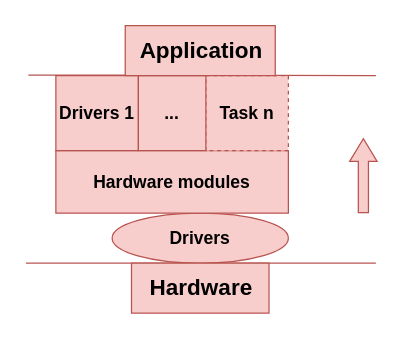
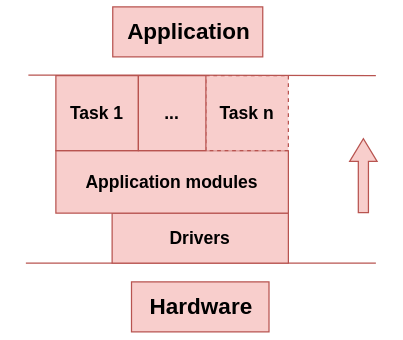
  <mxCell id="0" />
  <mxCell id="1" parent="0" />
  <mxCell id="2" value="" style="endArrow=none;html=1;rounded=0;fillColor=#f8cecc;strokeColor=#b85450;" edge="1" parent="1"><mxGeometry width="50" height="50" relative="1" as="geometry"><mxPoint x="20" y="210" as="sourcePoint" /><mxPoint x="300" y="210" as="targetPoint" /></mxGeometry></mxCell>
- <mxCell id="3" value="&lt;font style=&quot;font-size: 14px;&quot;&gt;&lt;b&gt;Drivers&lt;/b&gt;&lt;/font&gt;" style="ellipse;whiteSpace=wrap;html=1;fillColor=#f8cecc;strokeColor=#b85450;" vertex="1" parent="1"><mxGeometry x="89" y="170" width="141" height="40" as="geometry" /></mxCell>
- <mxCell id="4" value="&lt;font style=&quot;font-size: 14px;&quot;&gt;&lt;b&gt;Hardware modules&lt;/b&gt;&lt;/font&gt;" style="rounded=0;whiteSpace=wrap;html=1;fillColor=#f8cecc;strokeColor=#b85450;" vertex="1" parent="1"><mxGeometry x="44" y="120" width="186" height="50" as="geometry" /></mxCell>
- <mxCell id="5" value="&lt;font style=&quot;font-size: 14px;&quot;&gt;&lt;b&gt;Drivers 1&lt;/b&gt;&lt;/font&gt;" style="rounded=0;whiteSpace=wrap;html=1;fillColor=#f8cecc;strokeColor=#b85450;" vertex="1" parent="1"><mxGeometry x="44" y="60" width="66" height="60" as="geometry" /></mxCell>
+ <mxCell id="3" value="&lt;font style=&quot;font-size: 14px;&quot;&gt;&lt;b&gt;Drivers&lt;/b&gt;&lt;/font&gt;" style="rounded=0;whiteSpace=wrap;html=1;fillColor=#f8cecc;strokeColor=#b85450;" vertex="1" parent="1"><mxGeometry x="89" y="170" width="141" height="40" as="geometry" /></mxCell>
+ <mxCell id="4" value="&lt;font style=&quot;font-size: 14px;&quot;&gt;&lt;b&gt;Application modules&lt;/b&gt;&lt;/font&gt;" style="rounded=0;whiteSpace=wrap;html=1;fillColor=#f8cecc;strokeColor=#b85450;" vertex="1" parent="1"><mxGeometry x="44" y="120" width="186" height="50" as="geometry" /></mxCell>
+ <mxCell id="5" value="&lt;font style=&quot;font-size: 14px;&quot;&gt;&lt;b&gt;Task 1&lt;/b&gt;&lt;/font&gt;" style="rounded=0;whiteSpace=wrap;html=1;fillColor=#f8cecc;strokeColor=#b85450;" vertex="1" parent="1"><mxGeometry x="44" y="60" width="66" height="60" as="geometry" /></mxCell>
  <mxCell id="6" value="&lt;font style=&quot;font-size: 14px;&quot;&gt;&lt;b&gt;Task n&lt;/b&gt;&lt;/font&gt;" style="rounded=0;whiteSpace=wrap;html=1;fillStyle=auto;fillColor=#f8cecc;strokeColor=#b85450;dashed=1;" vertex="1" parent="1"><mxGeometry x="164" y="60" width="66" height="60" as="geometry" /></mxCell>
  <mxCell id="7" value="&lt;font style=&quot;font-size: 14px;&quot;&gt;&lt;b&gt;...&lt;/b&gt;&lt;/font&gt;" style="rounded=0;whiteSpace=wrap;html=1;fillColor=#f8cecc;strokeColor=#b85450;" vertex="1" parent="1"><mxGeometry x="110" y="60" width="54" height="60" as="geometry" /></mxCell>
  <mxCell id="8" value="" style="endArrow=none;html=1;rounded=0;fontColor=#FF9999;fillColor=#f8cecc;strokeColor=#b85450;" edge="1" parent="1"><mxGeometry width="50" height="50" relative="1" as="geometry"><mxPoint x="22" y="59.6" as="sourcePoint" /><mxPoint x="300" y="60" as="targetPoint" /><Array as="points"><mxPoint x="132" y="59.6" /></Array></mxGeometry></mxCell>
- <mxCell id="9" value="&lt;b&gt;&lt;font style=&quot;font-size: 18px;&quot;&gt;Application&lt;br&gt;&lt;/font&gt;&lt;/b&gt;" style="text;html=1;align=center;verticalAlign=middle;resizable=0;points=[];autosize=1;strokeColor=#b85450;fillColor=#f8cecc;" vertex="1" parent="1"><mxGeometry x="99.5" y="20" width="120" height="40" as="geometry" /></mxCell>
+ <mxCell id="9" value="&lt;b&gt;&lt;font style=&quot;font-size: 18px;&quot;&gt;Application&lt;br&gt;&lt;/font&gt;&lt;/b&gt;" style="text;html=1;align=center;verticalAlign=middle;resizable=0;points=[];autosize=1;strokeColor=#b85450;fillColor=#f8cecc;" vertex="1" parent="1"><mxGeometry x="89.5" y="5" width="120" height="40" as="geometry" /></mxCell>
  <mxCell id="10" value="" style="shape=flexArrow;endArrow=classic;html=1;rounded=0;endWidth=12.857;endSize=5.729;width=8.095;fillColor=#f8cecc;strokeColor=#b85450;" edge="1" parent="1"><mxGeometry width="50" height="50" relative="1" as="geometry"><mxPoint x="290" y="170" as="sourcePoint" /><mxPoint x="290" y="110" as="targetPoint" /></mxGeometry></mxCell>
- <mxCell id="11" value="&lt;b&gt;&lt;font style=&quot;font-size: 18px;&quot;&gt;Hardware&lt;br&gt;&lt;/font&gt;&lt;/b&gt;" style="text;html=1;align=center;verticalAlign=middle;resizable=0;points=[];autosize=1;strokeColor=#b85450;fillColor=#f8cecc;" vertex="1" parent="1"><mxGeometry x="104.5" y="210" width="110" height="40" as="geometry" /></mxCell>
+ <mxCell id="11" value="&lt;b&gt;&lt;font style=&quot;font-size: 18px;&quot;&gt;Hardware&lt;br&gt;&lt;/font&gt;&lt;/b&gt;" style="text;html=1;align=center;verticalAlign=middle;resizable=0;points=[];autosize=1;strokeColor=#b85450;fillColor=#f8cecc;" vertex="1" parent="1"><mxGeometry x="104.5" y="225" width="110" height="40" as="geometry" /></mxCell>
